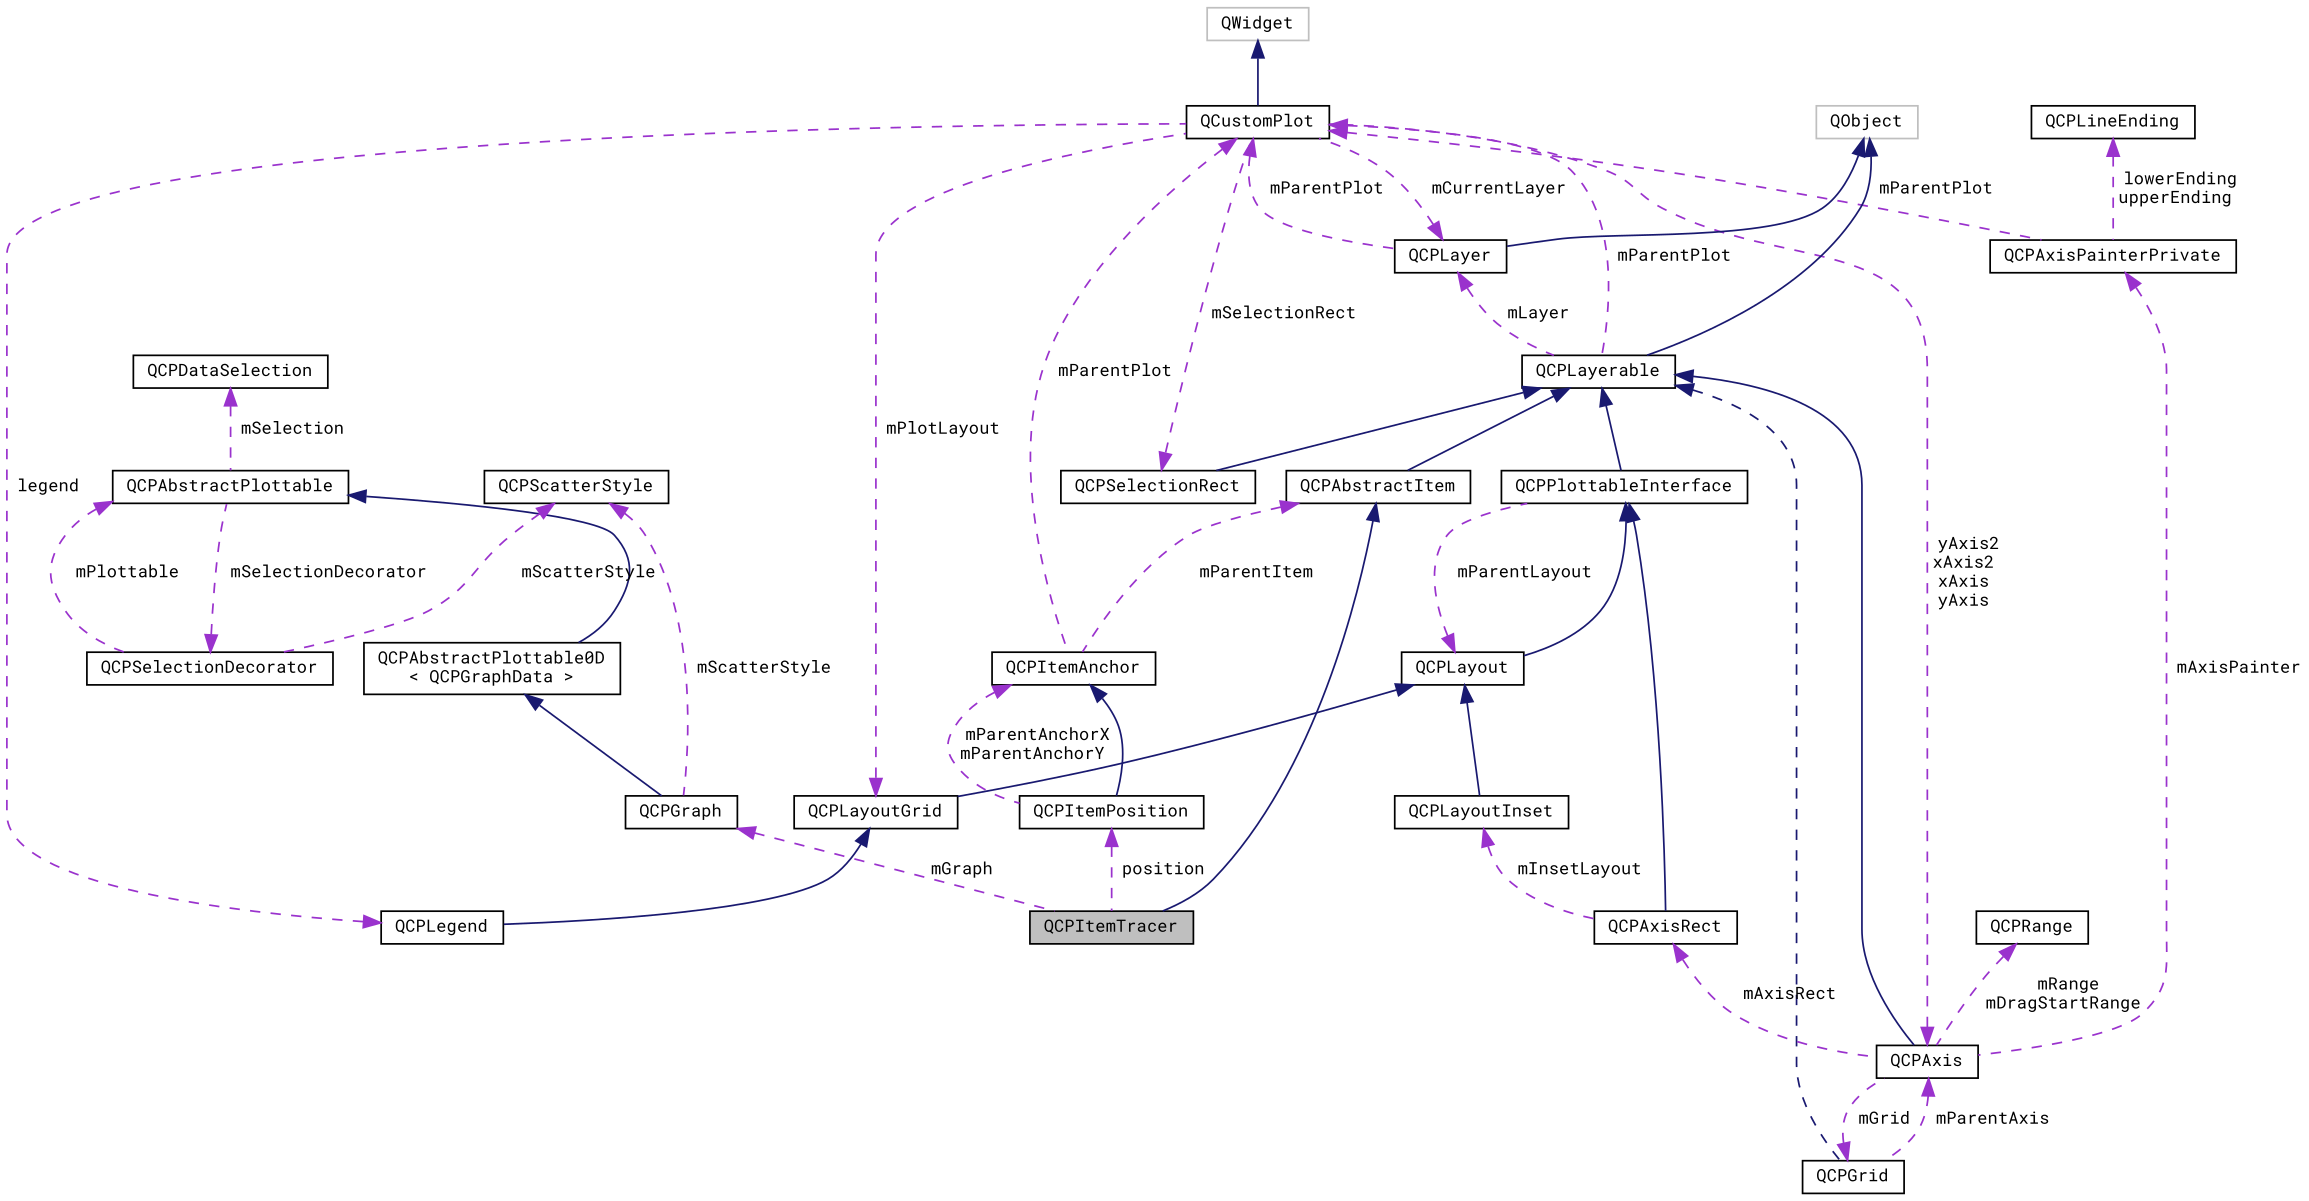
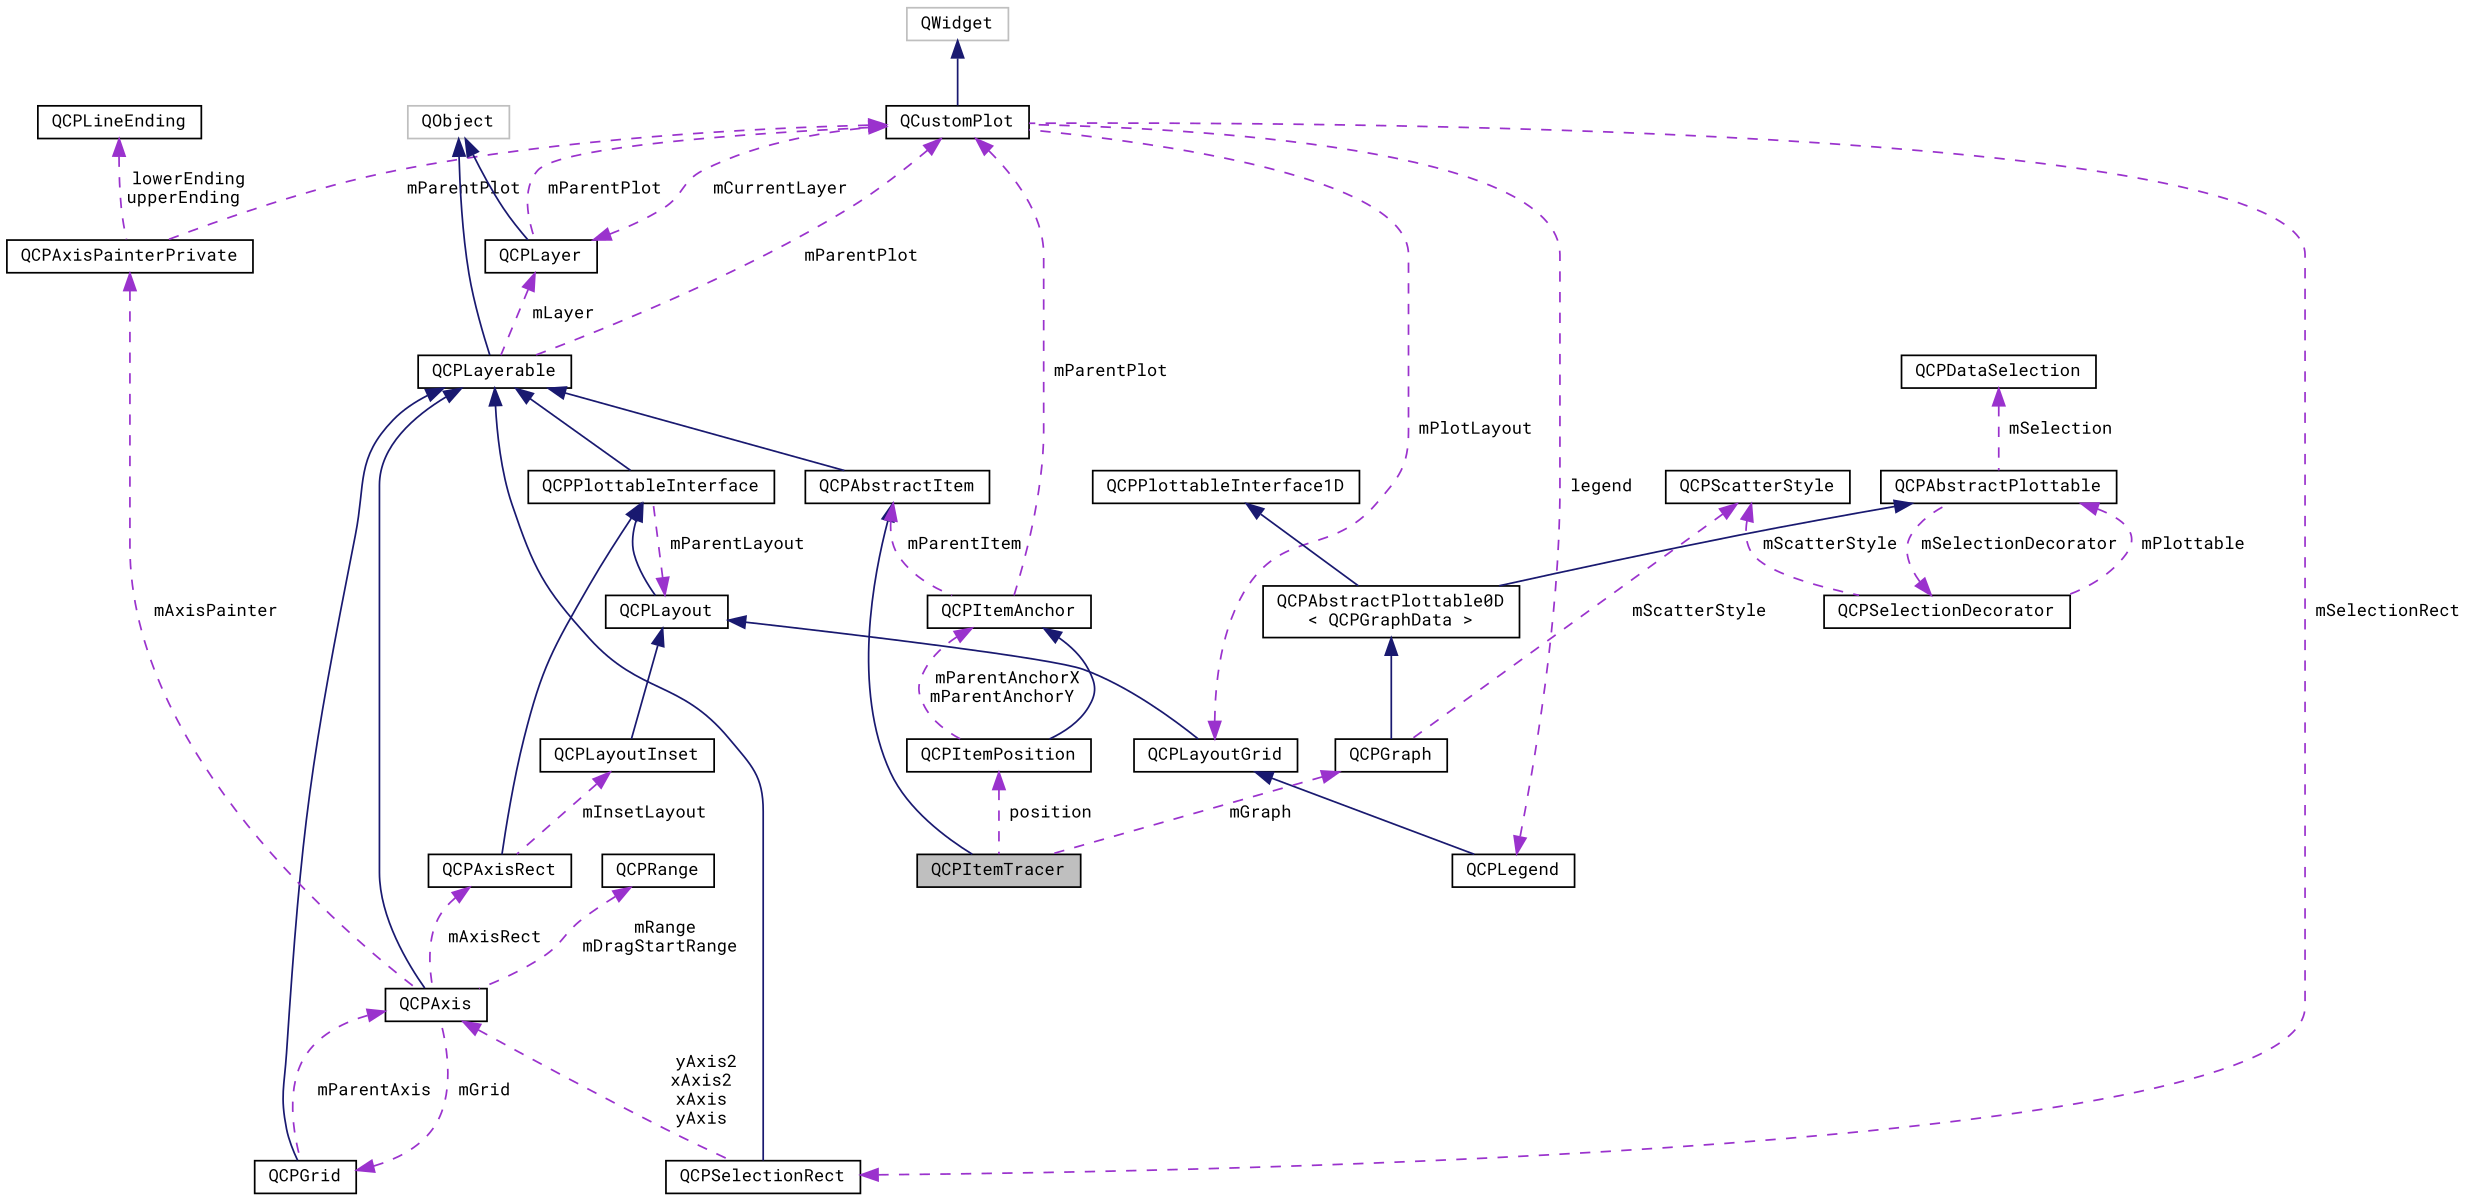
  digraph {
    fontname="Roboto Mono"
    node [color=black fillcolor=white fontname="Roboto Mono" fontsize=10 shape=record style=filled]
    edge [color=darkorchid3 dir=back fontname="Roboto Mono" fontsize=10 labelfontname=Helvetica labelfontsize=10 style=dashed]
    n1 [fillcolor=grey75 fontcolor=black height=0.2 label=QCPItemTracer width=0.4]
    n2 [height=0.2 label=QCPAbstractItem width=0.4]
    n3 [height=0.2 label=QCPItemAnchor width=0.4]
    n4 [height=0.2 label=QCPItemPosition width=0.4]
    n5 [height=0.2 label=QCPLayerable width=0.4]
    n6 [height=0.2 label=QCPPlottableInterface width=0.4]
    n7 [height=0.2 label=QCPSelectionRect width=0.4]
    n8 [height=0.2 label=QCPAxis width=0.4]
    n9 [height=0.2 label=QCPGrid width=0.4]
    n10 [height=0.2 label=QCPLayout width=0.4]
    n11 [height=0.2 label=QCPAxisRect width=0.4]
    n12 [height=0.2 label=QCustomPlot width=0.4]
    n13 [height=0.2 label=QCPAbstractPlottable width=0.4]
    n14 [height=0.2 label="QCPAbstractPlottable0D\l\< QCPGraphData \>" width=0.4]
    n15 [height=0.2 label=QCPSelectionDecorator width=0.4]
    n16 [color=grey75 height=0.2 label=QObject width=0.4]
    n17 [height=0.2 label=QCPLayer width=0.4]
    n18 [height=0.2 label=QCPAxisPainterPrivate width=0.4]
    n19 [color=grey75 height=0.2 label=QWidget width=0.4]
    n20 [height=0.2 label=QCPLayoutGrid width=0.4]
    n21 [height=0.2 label=QCPLegend width=0.4]
    n22 [height=0.2 label=QCPLayoutInset width=0.4]
    n23 [height=0.2 label=QCPRange width=0.4]
    n24 [height=0.2 label=QCPLineEnding width=0.4]
    n25 [height=0.2 label=QCPGraph width=0.4]
    n26 [height=0.2 label=QCPDataSelection width=0.4]
    n27 [height=0.2 label=QCPScatterStyle width=0.4]
+   n28 [height=0.2 label=QCPPlottableInterface1D width=0.4]
    n2 -> n1 [color=midnightblue style=solid]
    n2 -> n3 [label=" mParentItem"]
    n3 -> n4 [color=midnightblue style=solid]
    n3 -> n4 [label=" mParentAnchorX\nmParentAnchorY"]
    n4 -> n1 [label=" position"]
    n5 -> n2 [color=midnightblue style=solid]
    n5 -> n6 [color=midnightblue style=solid]
    n5 -> n7 [color=midnightblue style=solid]
    n5 -> n8 [color=midnightblue style=solid]
-   n5 -> n9 [color=midnightblue]
+   n5 -> n9 [color=midnightblue style=solid]
    n6 -> n10 [color=midnightblue style=solid]
    n6 -> n11 [color=midnightblue style=solid]
    n7 -> n12 [label=" mSelectionRect"]
    n8 -> n9 [label=" mParentAxis"]
-   n8 -> n12 [label=" yAxis2\nxAxis2\nxAxis\nyAxis"]
+   n8 -> n7 [label=" yAxis2\nxAxis2\nxAxis\nyAxis"]
    n9 -> n8 [label=" mGrid"]
    n10 -> n6 [label=" mParentLayout"]
    n10 -> n20 [color=midnightblue style=solid]
    n10 -> n22 [color=midnightblue style=solid]
    n11 -> n8 [label=" mAxisRect"]
    n12 -> n3 [label=" mParentPlot"]
    n12 -> n5 [label=" mParentPlot"]
    n12 -> n17 [label=" mParentPlot"]
    n12 -> n18 [label=" mParentPlot"]
    n13 -> n14 [color=midnightblue style=solid]
    n13 -> n15 [label=" mPlottable"]
    n14 -> n25 [color=midnightblue style=solid]
    n15 -> n13 [label=" mSelectionDecorator"]
    n16 -> n5 [color=midnightblue style=solid]
    n16 -> n17 [color=midnightblue style=solid]
    n17 -> n5 [label=" mLayer"]
    n17 -> n12 [label=" mCurrentLayer"]
    n18 -> n8 [label=" mAxisPainter"]
    n19 -> n12 [color=midnightblue style=solid]
    n20 -> n12 [label=" mPlotLayout"]
    n20 -> n21 [color=midnightblue style=solid]
    n21 -> n12 [label=" legend"]
    n22 -> n11 [label=" mInsetLayout"]
    n23 -> n8 [label=" mRange\nmDragStartRange"]
    n24 -> n18 [label=" lowerEnding\nupperEnding"]
    n25 -> n1 [label=" mGraph"]
    n26 -> n13 [label=" mSelection"]
    n27 -> n15 [label=" mScatterStyle"]
    n27 -> n25 [label=" mScatterStyle"]
+   n28 -> n14 [color=midnightblue style=solid]
  }
